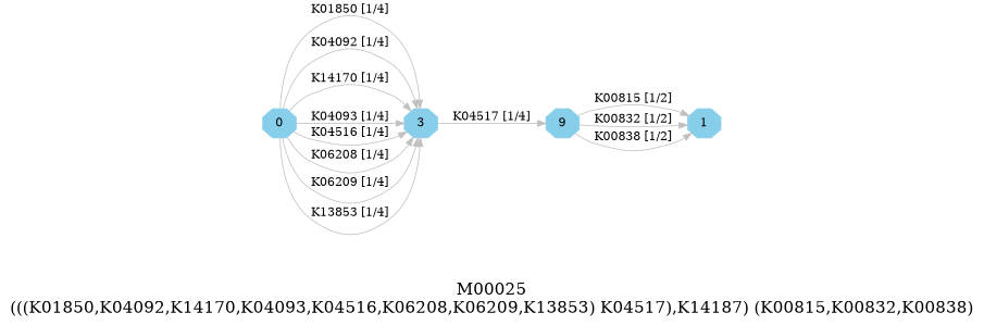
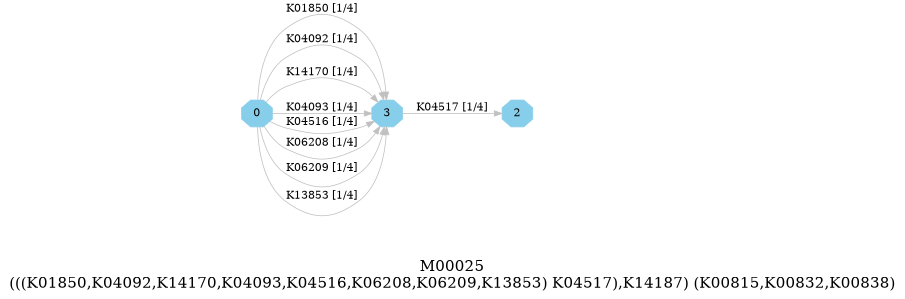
  digraph {
    fontsize=20
    label="M00025\n(((K01850,K04092,K14170,K04093,K04516,K06208,K06209,K13853) K04517),K14187) (K00815,K00832,K00838)"
    rankdir=LR
    node [color=skyblue shape=octagon style=filled]
    edge [color=grey]
    0 [height=.3 width=.3]
-   1 [height=.3 width=.3]
-   2 [height=.3 width=.3 label=9]
+   2 [height=.3 width=.3]
    3 [height=.3 width=.3]
    subgraph sub_1 {
      0
-     1
      2
      3
    }
    0 -> 3 [label="K01850 [1/4]"]
    0 -> 3 [label="K04092 [1/4]"]
    0 -> 3 [label="K14170 [1/4]"]
    0 -> 3 [label="K04093 [1/4]"]
    0 -> 3 [label="K04516 [1/4]"]
    0 -> 3 [label="K06208 [1/4]"]
    0 -> 3 [label="K06209 [1/4]"]
    0 -> 3 [label="K13853 [1/4]"]
-   2 -> 1 [label="K00815 [1/2]"]
-   2 -> 1 [label="K00832 [1/2]"]
-   2 -> 1 [label="K00838 [1/2]"]
    3 -> 2 [label="K04517 [1/4]"]
  }
